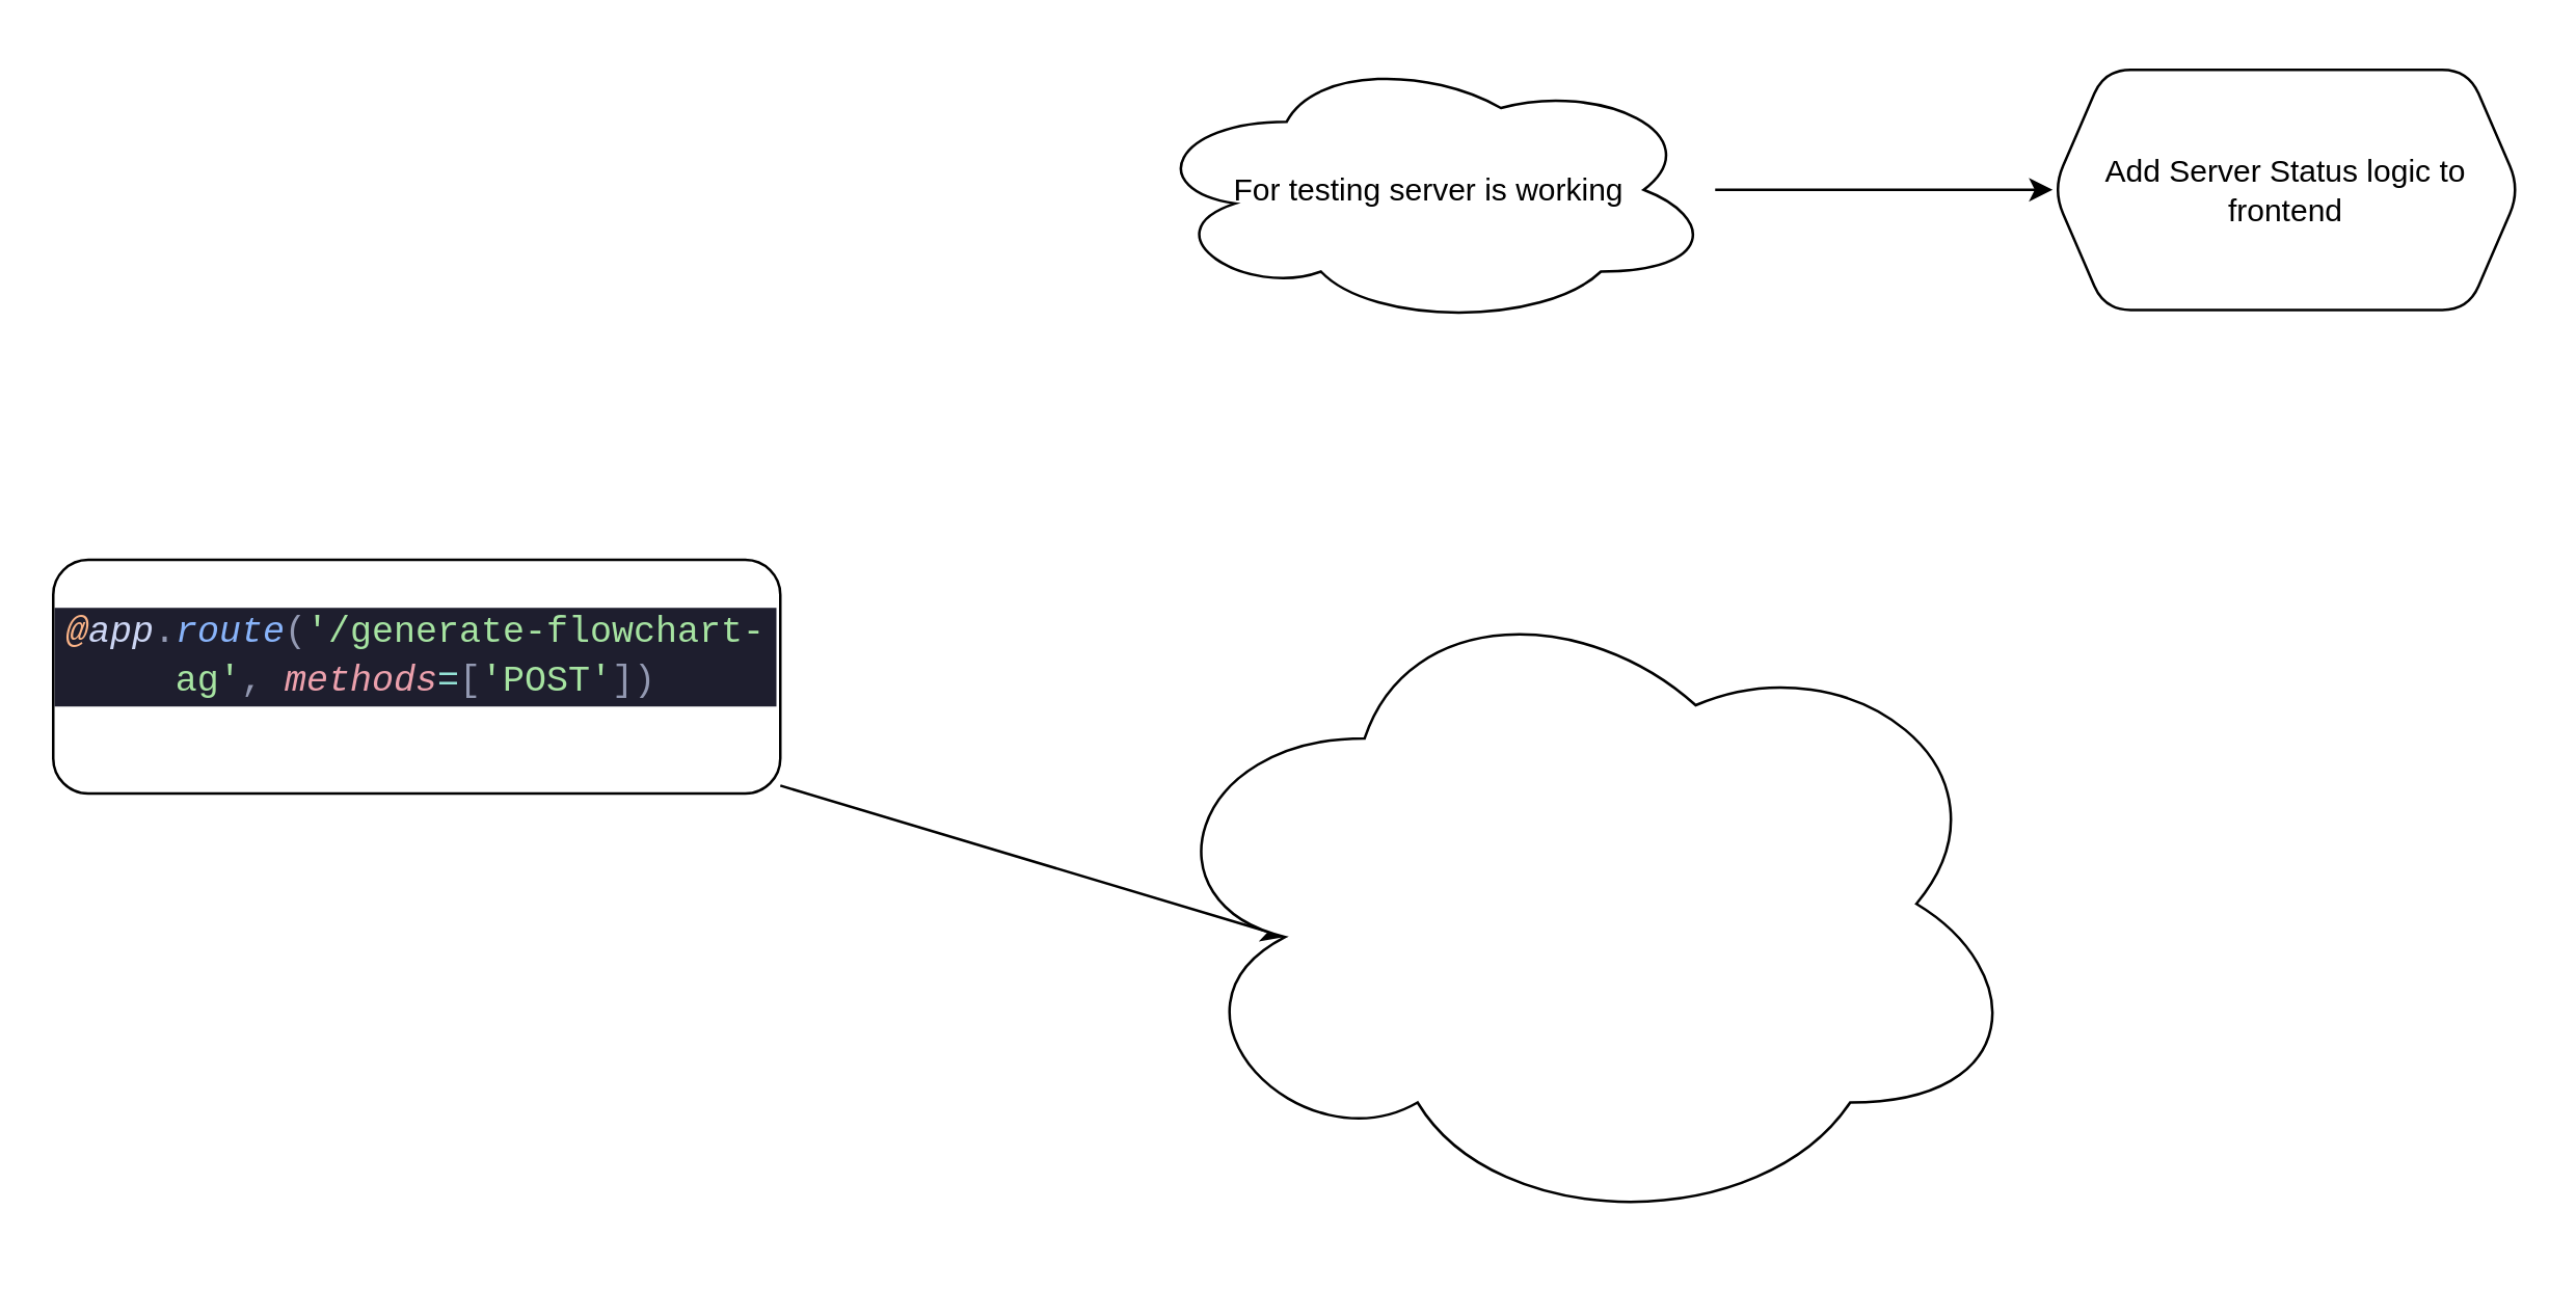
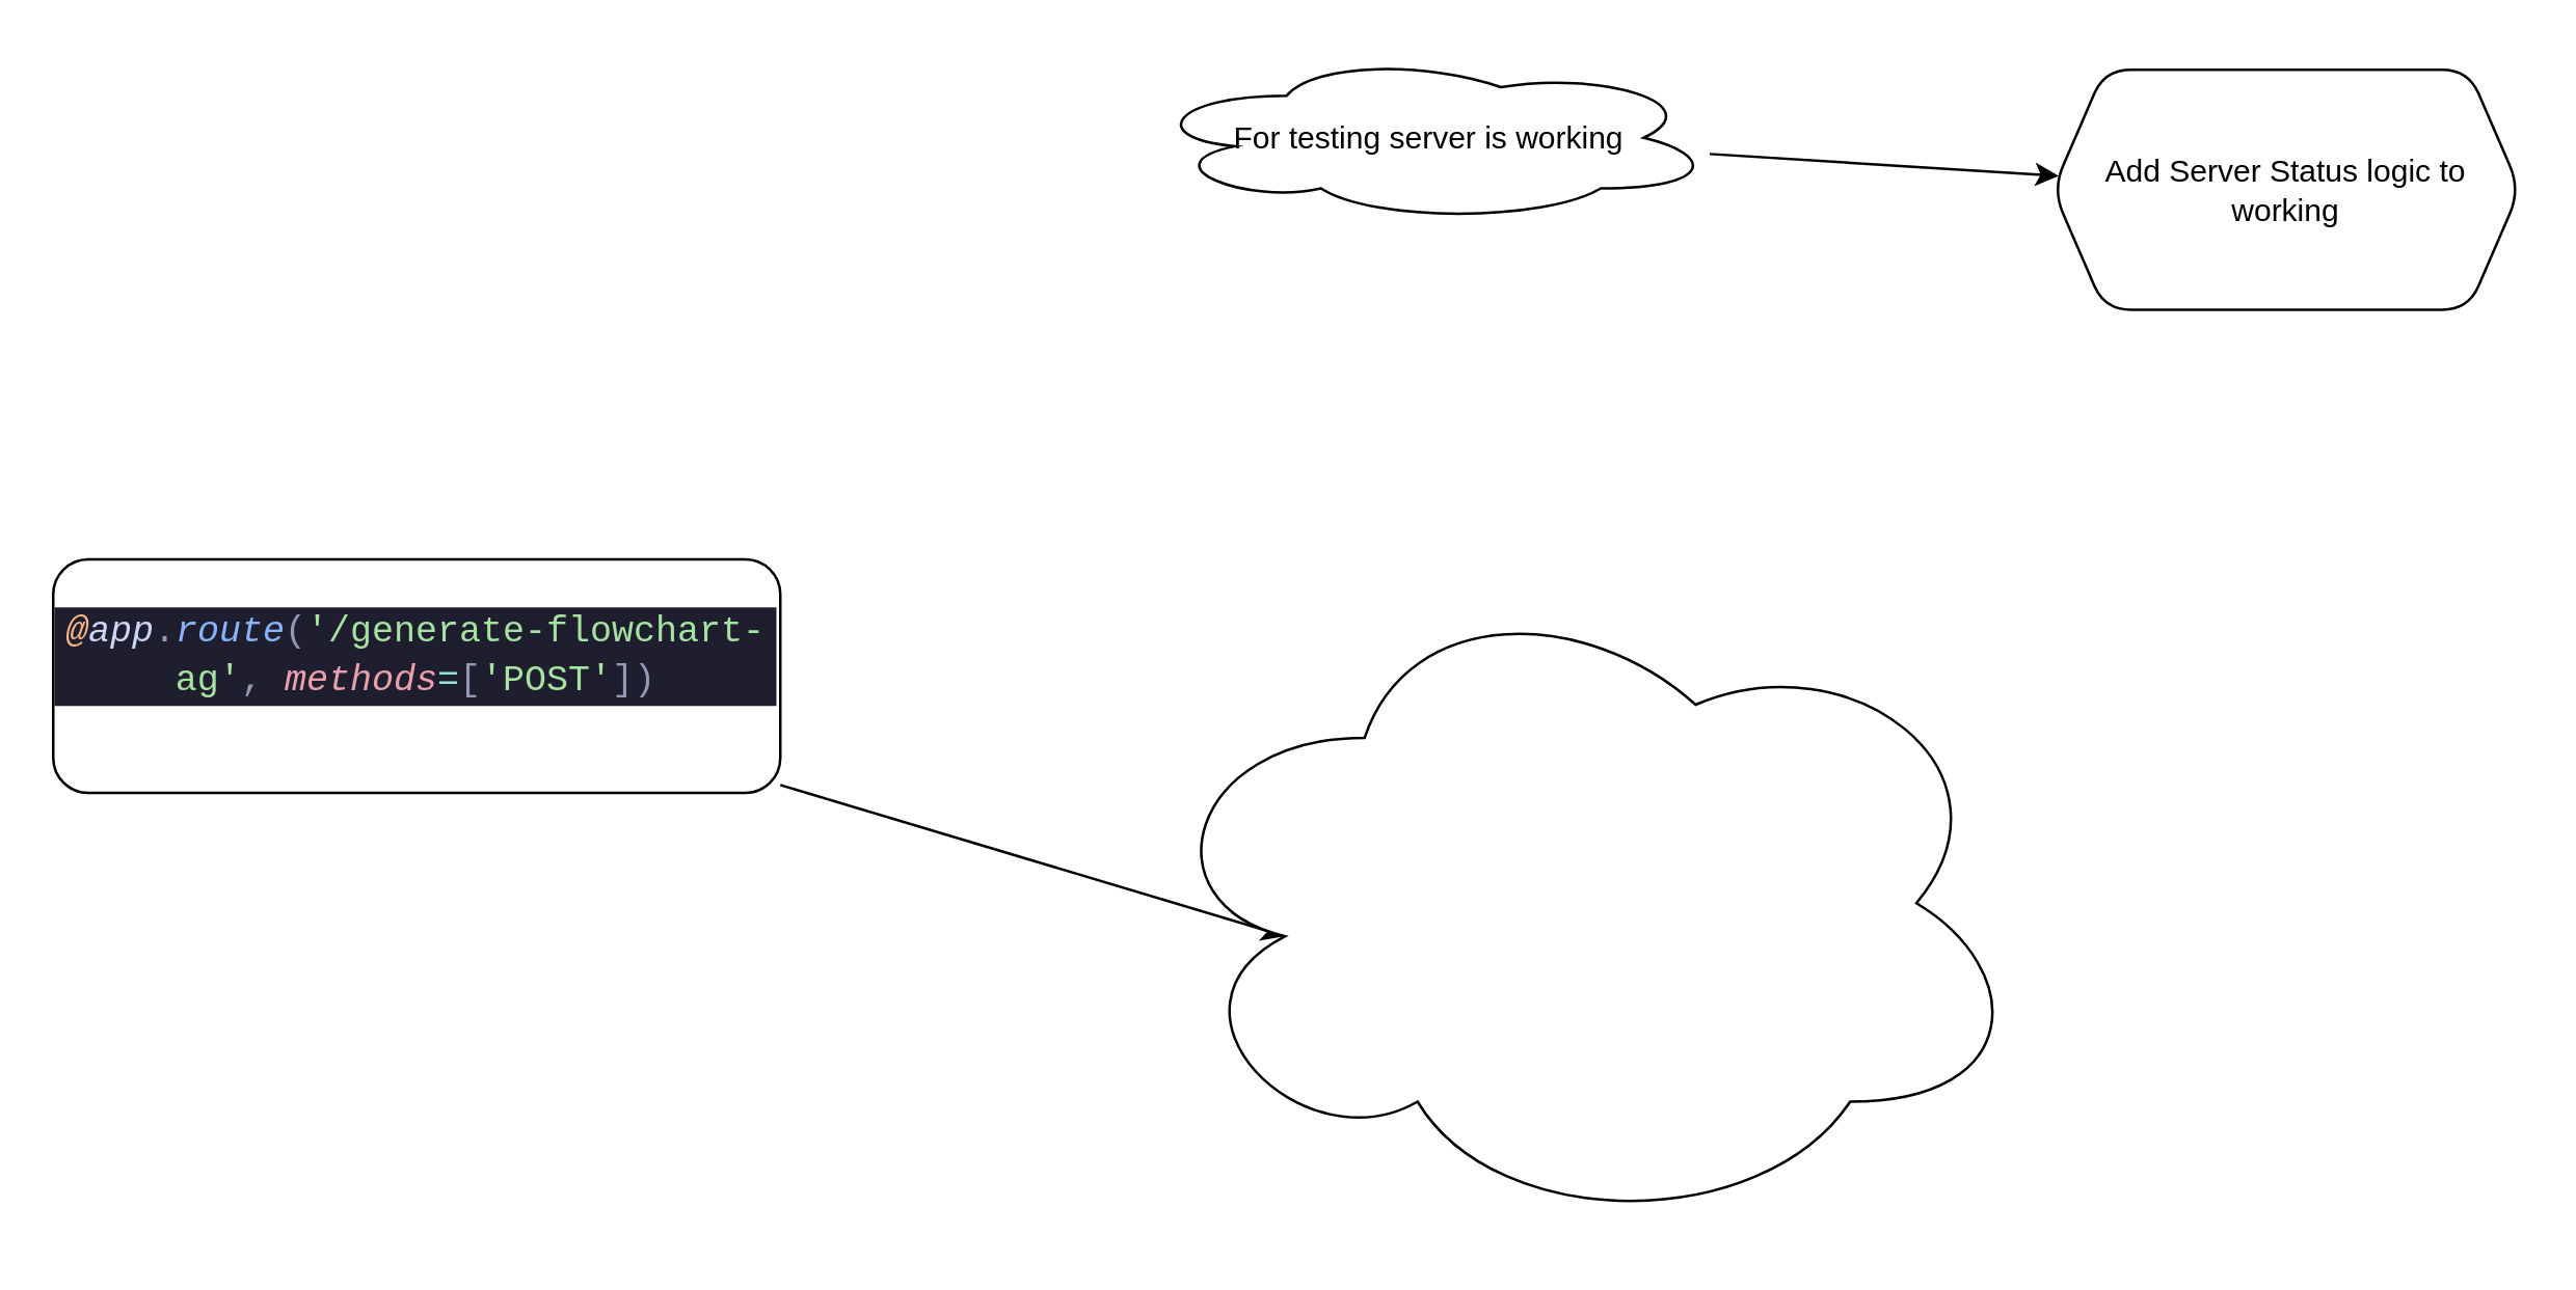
  <mxCell id="0" />
  <mxCell id="1" parent="0" />
  <mxCell id="2" value="" style="edgeStyle=none;html=1;" parent="1" source="3" target="4" edge="1"><mxGeometry relative="1" as="geometry" /></mxCell>
- <mxCell id="3" value="For testing server is working" style="ellipse;shape=cloud;whiteSpace=wrap;html=1;rounded=1;" parent="1" vertex="1"><mxGeometry x="440" y="20" width="220" height="105" as="geometry" /></mxCell>
- <mxCell id="4" value="Add Server Status logic to frontend" style="shape=hexagon;perimeter=hexagonPerimeter2;whiteSpace=wrap;html=1;fixedSize=1;rounded=1;" parent="1" vertex="1"><mxGeometry x="790" y="26.25" width="180" height="92.5" as="geometry" /></mxCell>
+ <mxCell id="3" value="For testing server is working" style="ellipse;shape=cloud;whiteSpace=wrap;html=1;rounded=1;" parent="1" vertex="1"><mxGeometry x="440" y="20" width="220" height="65" as="geometry" /></mxCell>
+ <mxCell id="4" value="Add Server Status logic to working" style="shape=hexagon;perimeter=hexagonPerimeter2;whiteSpace=wrap;html=1;fixedSize=1;rounded=1;" parent="1" vertex="1"><mxGeometry x="790" y="26.25" width="180" height="92.5" as="geometry" /></mxCell>
  <mxCell id="5" style="edgeStyle=none;html=1;entryX=0.16;entryY=0.55;entryDx=0;entryDy=0;entryPerimeter=0;" edge="1" parent="1" source="6" target="7"><mxGeometry relative="1" as="geometry" /></mxCell>
  <mxCell id="6" value="&#10;&lt;div style=&quot;color: rgb(205, 214, 244); background-color: rgb(30, 30, 46); font-family: &amp;quot;Fira Code&amp;quot;, Consolas, &amp;quot;Courier New&amp;quot;, monospace; font-weight: normal; font-size: 14px; line-height: 19px;&quot;&gt;&lt;div&gt;&lt;span style=&quot;color: #fab387;font-style: italic;&quot;&gt;@&lt;/span&gt;&lt;span style=&quot;color: #cdd6f4;font-style: italic;&quot;&gt;app&lt;/span&gt;&lt;span style=&quot;color: #9399b2;&quot;&gt;.&lt;/span&gt;&lt;span style=&quot;color: #89b4fa;font-style: italic;&quot;&gt;route&lt;/span&gt;&lt;span style=&quot;color: #9399b2;&quot;&gt;(&lt;/span&gt;&lt;span style=&quot;color: #a6e3a1;&quot;&gt;'/generate-flowchart-ag'&lt;/span&gt;&lt;span style=&quot;color: #9399b2;&quot;&gt;,&lt;/span&gt;&lt;span style=&quot;color: #cdd6f4;&quot;&gt; &lt;/span&gt;&lt;span style=&quot;color: #eba0ac;font-style: italic;&quot;&gt;methods&lt;/span&gt;&lt;span style=&quot;color: #94e2d5;&quot;&gt;=&lt;/span&gt;&lt;span style=&quot;color: #9399b2;&quot;&gt;[&lt;/span&gt;&lt;span style=&quot;color: #a6e3a1;&quot;&gt;'POST'&lt;/span&gt;&lt;span style=&quot;color: #9399b2;&quot;&gt;])&lt;/span&gt;&lt;/div&gt;&lt;div&gt;&lt;span style=&quot;color: #cba6f7;&quot;&gt;&lt;/span&gt;&lt;/div&gt;&lt;/div&gt;&#10;&#10;" style="rounded=1;whiteSpace=wrap;html=1;" vertex="1" parent="1"><mxGeometry x="20" y="215" width="280" height="90" as="geometry" /></mxCell>
  <mxCell id="7" value="" style="ellipse;shape=cloud;whiteSpace=wrap;html=1;rounded=1;" vertex="1" parent="1"><mxGeometry x="440" y="220" width="340" height="255" as="geometry" /></mxCell>
